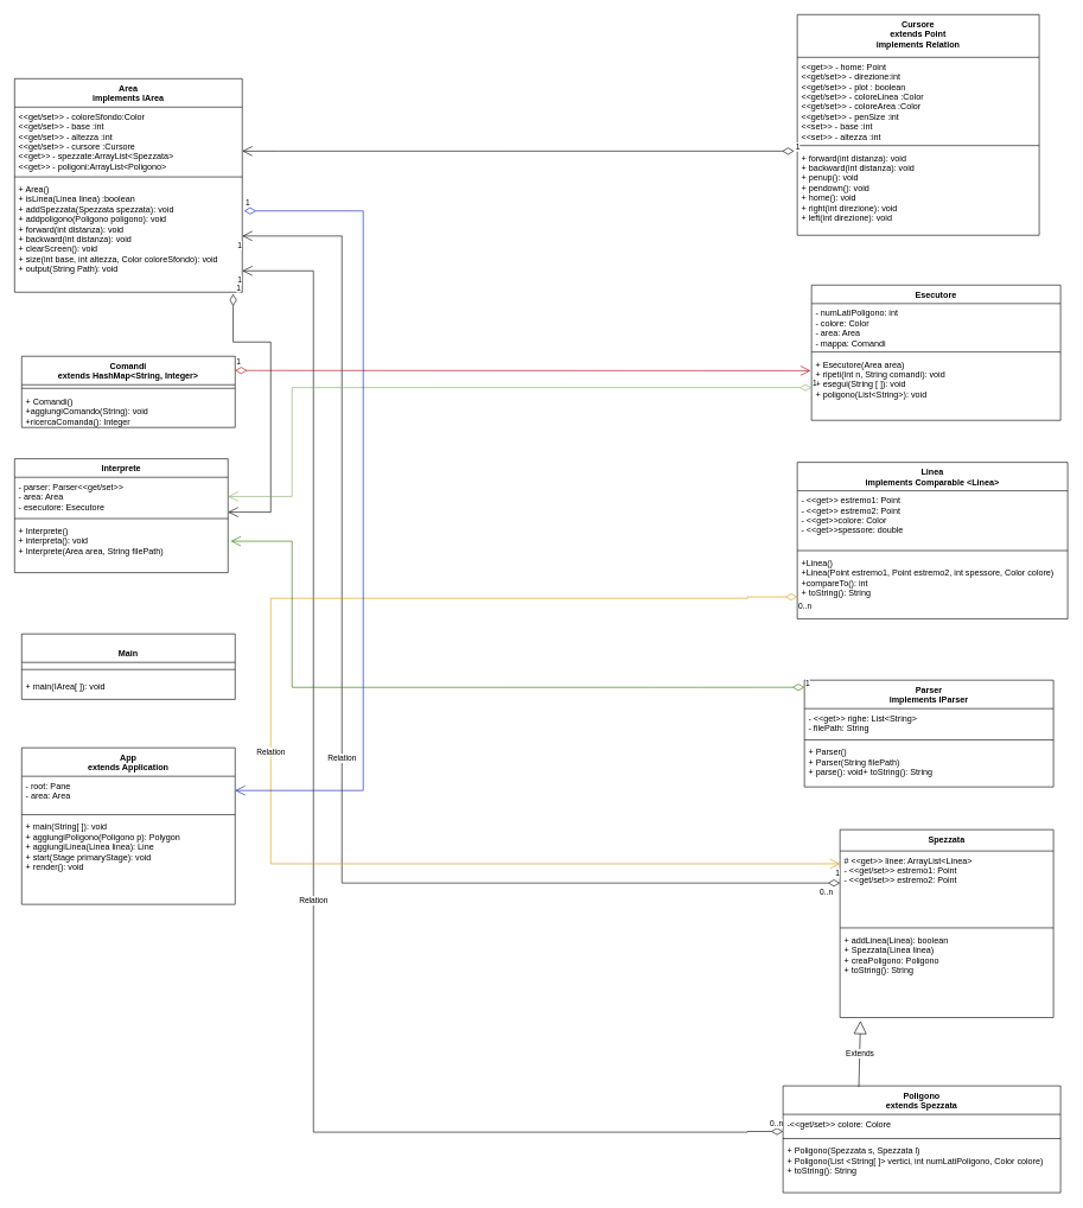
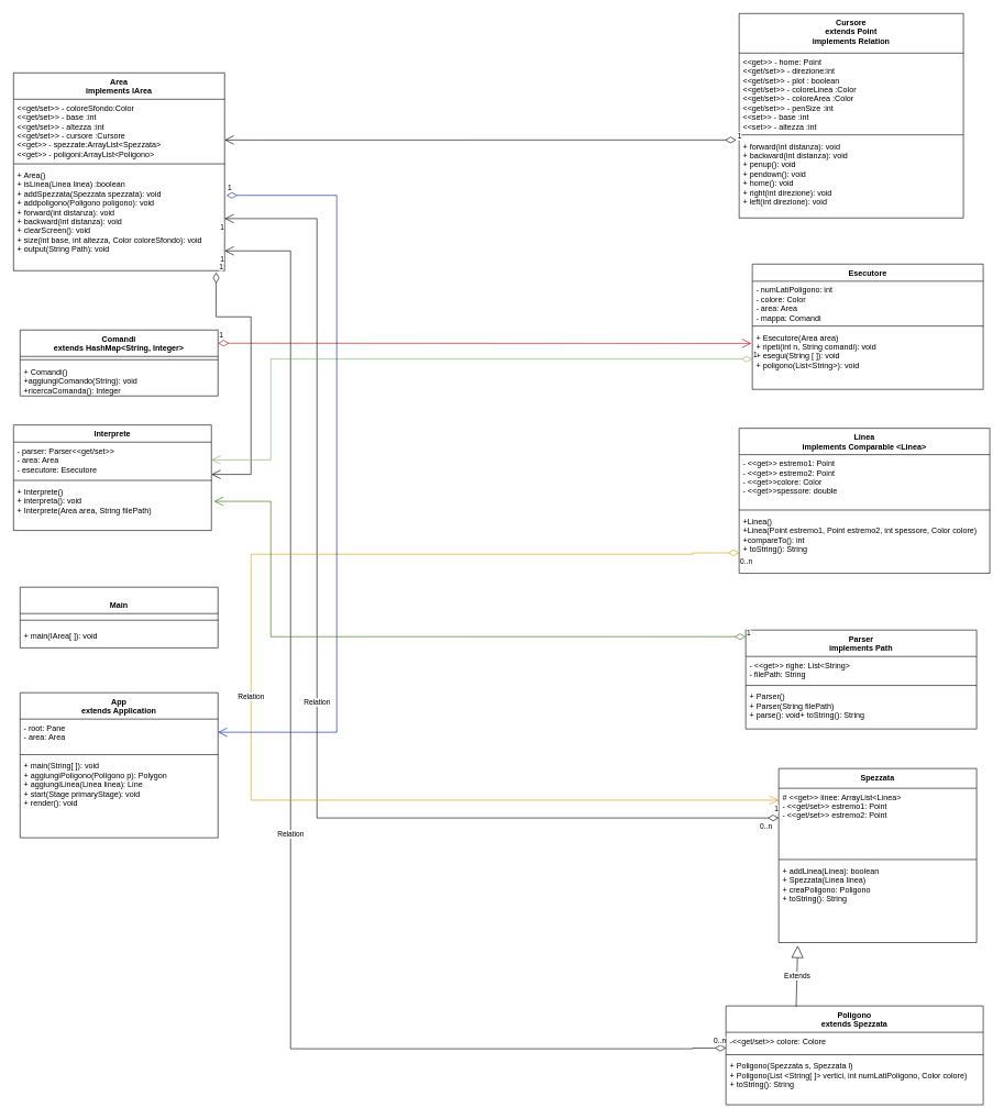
  <mxCell id="0" />
  <mxCell id="1" parent="0" />
  <mxCell id="2" value="Area&#10;implements IArea&#10;" style="swimlane;fontStyle=1;align=center;verticalAlign=top;childLayout=stackLayout;horizontal=1;startSize=40;horizontalStack=0;resizeParent=1;resizeParentMax=0;resizeLast=0;collapsible=1;marginBottom=0;" parent="1" vertex="1"><mxGeometry x="20" y="110" width="320" height="300" as="geometry" /></mxCell>
  <mxCell id="3" value="&lt;&lt;get/set&gt;&gt; - coloreSfondo:Color&#10;&lt;&lt;get/set&gt;&gt; - base :int&#10;&lt;&lt;get/set&gt;&gt; - altezza :int&#10;&lt;&lt;get/set&gt;&gt; - cursore :Cursore&#10;&lt;&lt;get&gt;&gt; - spezzate:ArrayList&lt;Spezzata&gt;&#10;&lt;&lt;get&gt;&gt; - poligoni:ArrayList&lt;Poligono&gt;" style="text;strokeColor=none;fillColor=none;align=left;verticalAlign=top;spacingLeft=4;spacingRight=4;overflow=hidden;rotatable=0;points=[[0,0.5],[1,0.5]];portConstraint=eastwest;" parent="2" vertex="1"><mxGeometry y="40" width="320" height="94" as="geometry" /></mxCell>
  <mxCell id="4" value="" style="line;strokeWidth=1;fillColor=none;align=left;verticalAlign=middle;spacingTop=-1;spacingLeft=3;spacingRight=3;rotatable=0;labelPosition=right;points=[];portConstraint=eastwest;" parent="2" vertex="1"><mxGeometry y="134" width="320" height="8" as="geometry" /></mxCell>
  <mxCell id="5" value="+ Area()&#10;+ isLinea(Linea linea) :boolean&#10;+ addSpezzata(Spezzata spezzata): void&#10;+ addpoligono(Poligono poligono): void&#10;+ forward(int distanza): void&#10;+ backward(int distanza): void&#10;+ clearScreen(): void&#10;+ size(int base, int altezza, Color coloreSfondo): void&#10;+ output(String Path): void&#10;&#10;" style="text;strokeColor=none;fillColor=none;align=left;verticalAlign=top;spacingLeft=4;spacingRight=4;overflow=hidden;rotatable=0;points=[[0,0.5],[1,0.5]];portConstraint=eastwest;" parent="2" vertex="1"><mxGeometry y="142" width="320" height="158" as="geometry" /></mxCell>
  <mxCell id="6" value="Cursore&#10;extends Point&#10;implements Relation" style="swimlane;fontStyle=1;align=center;verticalAlign=top;childLayout=stackLayout;horizontal=1;startSize=60;horizontalStack=0;resizeParent=1;resizeParentMax=0;resizeLast=0;collapsible=1;marginBottom=0;" parent="1" vertex="1"><mxGeometry x="1120" y="20" width="340" height="310" as="geometry" /></mxCell>
  <mxCell id="7" value="&lt;&lt;get&gt;&gt; - home: Point&#10;&lt;&lt;get/set&gt;&gt; - direzione:int&#10;&lt;&lt;get/set&gt;&gt; - plot : boolean&#10;&lt;&lt;get/set&gt;&gt; - coloreLinea :Color&#10;&lt;&lt;get/set&gt;&gt; - coloreArea :Color&#10;&lt;&lt;get/set&gt;&gt; - penSize :int&#10;&lt;&lt;set&gt;&gt; - base :int&#10;&lt;&lt;set&gt;&gt; - altezza :int" style="text;strokeColor=none;fillColor=none;align=left;verticalAlign=top;spacingLeft=4;spacingRight=4;overflow=hidden;rotatable=0;points=[[0,0.5],[1,0.5]];portConstraint=eastwest;" parent="6" vertex="1"><mxGeometry y="60" width="340" height="120" as="geometry" /></mxCell>
  <mxCell id="8" value="" style="line;strokeWidth=1;fillColor=none;align=left;verticalAlign=middle;spacingTop=-1;spacingLeft=3;spacingRight=3;rotatable=0;labelPosition=right;points=[];portConstraint=eastwest;" parent="6" vertex="1"><mxGeometry y="180" width="340" height="8" as="geometry" /></mxCell>
  <mxCell id="9" value="+ forward(int distanza): void&#10;+ backward(int distanza): void&#10;+ penup(): void&#10;+ pendown(): void&#10;+ home(): void&#10;+ right(int direzione): void&#10;+ left(int direzione): void&#10;" style="text;strokeColor=none;fillColor=none;align=left;verticalAlign=top;spacingLeft=4;spacingRight=4;overflow=hidden;rotatable=0;points=[[0,0.5],[1,0.5]];portConstraint=eastwest;" parent="6" vertex="1"><mxGeometry y="188" width="340" height="122" as="geometry" /></mxCell>
  <mxCell id="10" value="1" style="endArrow=open;html=1;endSize=12;startArrow=diamondThin;startSize=14;startFill=0;edgeStyle=orthogonalEdgeStyle;align=left;verticalAlign=bottom;rounded=0;exitX=-0.013;exitY=0.031;exitDx=0;exitDy=0;exitPerimeter=0;" parent="1" source="9" target="3" edge="1"><mxGeometry x="-1" y="3" relative="1" as="geometry"><mxPoint x="560" y="220" as="sourcePoint" /><mxPoint x="530" y="310" as="targetPoint" /><Array as="points"><mxPoint x="390" y="212" /><mxPoint x="390" y="212" /></Array></mxGeometry></mxCell>
  <mxCell id="11" value="Comandi&#10;extends HashMap&lt;String, Integer&gt;" style="swimlane;fontStyle=1;align=center;verticalAlign=top;childLayout=stackLayout;horizontal=1;startSize=40;horizontalStack=0;resizeParent=1;resizeParentMax=0;resizeLast=0;collapsible=1;marginBottom=0;" parent="1" vertex="1"><mxGeometry x="30" y="500" width="300" height="100" as="geometry" /></mxCell>
  <mxCell id="12" value="" style="line;strokeWidth=1;fillColor=none;align=left;verticalAlign=middle;spacingTop=-1;spacingLeft=3;spacingRight=3;rotatable=0;labelPosition=right;points=[];portConstraint=eastwest;" parent="11" vertex="1"><mxGeometry y="40" width="300" height="10" as="geometry" /></mxCell>
  <mxCell id="13" value="+ Comandi()&#10;+aggiungiComando(String): void&#10;+ricercaComanda(): Integer &#10;" style="text;strokeColor=none;fillColor=none;align=left;verticalAlign=top;spacingLeft=4;spacingRight=4;overflow=hidden;rotatable=0;points=[[0,0.5],[1,0.5]];portConstraint=eastwest;" parent="11" vertex="1"><mxGeometry y="50" width="300" height="50" as="geometry" /></mxCell>
  <mxCell id="14" value="Esecutore" style="swimlane;fontStyle=1;align=center;verticalAlign=top;childLayout=stackLayout;horizontal=1;startSize=26;horizontalStack=0;resizeParent=1;resizeParentMax=0;resizeLast=0;collapsible=1;marginBottom=0;" parent="1" vertex="1"><mxGeometry x="1140" y="400" width="350" height="190" as="geometry" /></mxCell>
  <mxCell id="15" value="- numLatiPoligono: int&#10;- colore: Color&#10;- area: Area&#10;- mappa: Comandi&#10;" style="text;strokeColor=none;fillColor=none;align=left;verticalAlign=top;spacingLeft=4;spacingRight=4;overflow=hidden;rotatable=0;points=[[0,0.5],[1,0.5]];portConstraint=eastwest;" parent="14" vertex="1"><mxGeometry y="26" width="350" height="64" as="geometry" /></mxCell>
  <mxCell id="16" value="" style="line;strokeWidth=1;fillColor=none;align=left;verticalAlign=middle;spacingTop=-1;spacingLeft=3;spacingRight=3;rotatable=0;labelPosition=right;points=[];portConstraint=eastwest;" parent="14" vertex="1"><mxGeometry y="90" width="350" height="8" as="geometry" /></mxCell>
  <mxCell id="17" value="+ Esecutore(Area area)&#10;+ ripeti(int n, String comandi): void&#10;+ esegui(String [ ]): void&#10;+ poligono(List&lt;String&gt;): void&#10;" style="text;strokeColor=none;fillColor=none;align=left;verticalAlign=top;spacingLeft=4;spacingRight=4;overflow=hidden;rotatable=0;points=[[0,0.5],[1,0.5]];portConstraint=eastwest;" parent="14" vertex="1"><mxGeometry y="98" width="350" height="92" as="geometry" /></mxCell>
  <mxCell id="18" value="Interprete" style="swimlane;fontStyle=1;align=center;verticalAlign=top;childLayout=stackLayout;horizontal=1;startSize=26;horizontalStack=0;resizeParent=1;resizeParentMax=0;resizeLast=0;collapsible=1;marginBottom=0;" parent="1" vertex="1"><mxGeometry x="20" y="644" width="300" height="160" as="geometry" /></mxCell>
  <mxCell id="19" value="- parser: Parser&lt;&lt;get/set&gt;&gt;&#10;- area: Area&#10;- esecutore: Esecutore&#10;" style="text;strokeColor=none;fillColor=none;align=left;verticalAlign=top;spacingLeft=4;spacingRight=4;overflow=hidden;rotatable=0;points=[[0,0.5],[1,0.5]];portConstraint=eastwest;" parent="18" vertex="1"><mxGeometry y="26" width="300" height="54" as="geometry" /></mxCell>
  <mxCell id="20" value="" style="line;strokeWidth=1;fillColor=none;align=left;verticalAlign=middle;spacingTop=-1;spacingLeft=3;spacingRight=3;rotatable=0;labelPosition=right;points=[];portConstraint=eastwest;" parent="18" vertex="1"><mxGeometry y="80" width="300" height="8" as="geometry" /></mxCell>
  <mxCell id="21" value="+ Interprete()&#10;+ interpreta(): void&#10;+ Interprete(Area area, String filePath)&#10;" style="text;strokeColor=none;fillColor=none;align=left;verticalAlign=top;spacingLeft=4;spacingRight=4;overflow=hidden;rotatable=0;points=[[0,0.5],[1,0.5]];portConstraint=eastwest;" parent="18" vertex="1"><mxGeometry y="88" width="300" height="72" as="geometry" /></mxCell>
  <mxCell id="22" value="Linea&#10;implements Comparable &lt;Linea&gt;&#10;&#10;" style="swimlane;fontStyle=1;align=center;verticalAlign=top;childLayout=stackLayout;horizontal=1;startSize=40;horizontalStack=0;resizeParent=1;resizeParentMax=0;resizeLast=0;collapsible=1;marginBottom=0;" parent="1" vertex="1"><mxGeometry x="1120" y="649" width="380" height="220" as="geometry" /></mxCell>
  <mxCell id="23" value="- &lt;&lt;get&gt;&gt; estremo1: Point&#10;- &lt;&lt;get&gt;&gt; estremo2: Point&#10;- &lt;&lt;get&gt;&gt;colore: Color&#10;- &lt;&lt;get&gt;&gt;spessore: double&#10;&#10;" style="text;strokeColor=none;fillColor=none;align=left;verticalAlign=top;spacingLeft=4;spacingRight=4;overflow=hidden;rotatable=0;points=[[0,0.5],[1,0.5]];portConstraint=eastwest;" parent="22" vertex="1"><mxGeometry y="40" width="380" height="80" as="geometry" /></mxCell>
  <mxCell id="24" value="" style="line;strokeWidth=1;fillColor=none;align=left;verticalAlign=middle;spacingTop=-1;spacingLeft=3;spacingRight=3;rotatable=0;labelPosition=right;points=[];portConstraint=eastwest;" parent="22" vertex="1"><mxGeometry y="120" width="380" height="8" as="geometry" /></mxCell>
  <mxCell id="25" value="+Linea()&#10;+Linea(Point estremo1, Point estremo2, int spessore, Color colore)&#10;+compareTo(): int&#10;+ toString(): String&#10;" style="text;strokeColor=none;fillColor=none;align=left;verticalAlign=top;spacingLeft=4;spacingRight=4;overflow=hidden;rotatable=0;points=[[0,0.5],[1,0.5]];portConstraint=eastwest;" parent="22" vertex="1"><mxGeometry y="128" width="380" height="92" as="geometry" /></mxCell>
  <mxCell id="26" value="&#10;Main&#10;&#10;" style="swimlane;fontStyle=1;align=center;verticalAlign=top;childLayout=stackLayout;horizontal=1;startSize=40;horizontalStack=0;resizeParent=1;resizeParentMax=0;resizeLast=0;collapsible=1;marginBottom=0;" parent="1" vertex="1"><mxGeometry x="30" y="890" width="300" height="92" as="geometry" /></mxCell>
  <mxCell id="27" value="" style="line;strokeWidth=1;fillColor=none;align=left;verticalAlign=middle;spacingTop=-1;spacingLeft=3;spacingRight=3;rotatable=0;labelPosition=right;points=[];portConstraint=eastwest;" parent="26" vertex="1"><mxGeometry y="40" width="300" height="20" as="geometry" /></mxCell>
  <mxCell id="28" value="+ main(IArea[ ]): void" style="text;strokeColor=none;fillColor=none;align=left;verticalAlign=top;spacingLeft=4;spacingRight=4;overflow=hidden;rotatable=0;points=[[0,0.5],[1,0.5]];portConstraint=eastwest;" parent="26" vertex="1"><mxGeometry y="60" width="300" height="32" as="geometry" /></mxCell>
- <mxCell id="29" value="Parser&#10;implements IParser&#10;" style="swimlane;fontStyle=1;align=center;verticalAlign=top;childLayout=stackLayout;horizontal=1;startSize=40;horizontalStack=0;resizeParent=1;resizeParentMax=0;resizeLast=0;collapsible=1;marginBottom=0;" parent="1" vertex="1"><mxGeometry x="1130" y="955" width="350" height="150" as="geometry" /></mxCell>
+ <mxCell id="29" value="Parser&#10;implements Path&#10;" style="swimlane;fontStyle=1;align=center;verticalAlign=top;childLayout=stackLayout;horizontal=1;startSize=40;horizontalStack=0;resizeParent=1;resizeParentMax=0;resizeLast=0;collapsible=1;marginBottom=0;" parent="1" vertex="1"><mxGeometry x="1130" y="955" width="350" height="150" as="geometry" /></mxCell>
  <mxCell id="30" value="- &lt;&lt;get&gt;&gt; righe: List&lt;String&gt;&#10;- filePath: String&#10;" style="text;strokeColor=none;fillColor=none;align=left;verticalAlign=top;spacingLeft=4;spacingRight=4;overflow=hidden;rotatable=0;points=[[0,0.5],[1,0.5]];portConstraint=eastwest;" parent="29" vertex="1"><mxGeometry y="40" width="350" height="40" as="geometry" /></mxCell>
  <mxCell id="31" value="" style="line;strokeWidth=1;fillColor=none;align=left;verticalAlign=middle;spacingTop=-1;spacingLeft=3;spacingRight=3;rotatable=0;labelPosition=right;points=[];portConstraint=eastwest;" parent="29" vertex="1"><mxGeometry y="80" width="350" height="8" as="geometry" /></mxCell>
  <mxCell id="32" value="+ Parser()&#10;+ Parser(String filePath)&#10;+ parse(): void+ toString(): String&#10;" style="text;strokeColor=none;fillColor=none;align=left;verticalAlign=top;spacingLeft=4;spacingRight=4;overflow=hidden;rotatable=0;points=[[0,0.5],[1,0.5]];portConstraint=eastwest;" parent="29" vertex="1"><mxGeometry y="88" width="350" height="62" as="geometry" /></mxCell>
  <mxCell id="33" value="Poligono&#10;extends Spezzata&#10;&#10;" style="swimlane;fontStyle=1;align=center;verticalAlign=top;childLayout=stackLayout;horizontal=1;startSize=40;horizontalStack=0;resizeParent=1;resizeParentMax=0;resizeLast=0;collapsible=1;marginBottom=0;" parent="1" vertex="1"><mxGeometry x="1100" y="1525" width="390" height="150" as="geometry" /></mxCell>
  <mxCell id="34" value="-&lt;&lt;get/set&gt;&gt; colore: Colore" style="text;strokeColor=none;fillColor=none;align=left;verticalAlign=top;spacingLeft=4;spacingRight=4;overflow=hidden;rotatable=0;points=[[0,0.5],[1,0.5]];portConstraint=eastwest;" parent="33" vertex="1"><mxGeometry y="40" width="390" height="30" as="geometry" /></mxCell>
  <mxCell id="35" value="" style="line;strokeWidth=1;fillColor=none;align=left;verticalAlign=middle;spacingTop=-1;spacingLeft=3;spacingRight=3;rotatable=0;labelPosition=right;points=[];portConstraint=eastwest;" parent="33" vertex="1"><mxGeometry y="70" width="390" height="8" as="geometry" /></mxCell>
  <mxCell id="36" value="+ Poligono(Spezzata s, Spezzata l)&#10;+ Poligono(List &lt;String[ ]&gt; vertici, int numLatiPoligono, Color colore)&#10;+ toString(): String &#10;&#10;&#10;" style="text;strokeColor=none;fillColor=none;align=left;verticalAlign=top;spacingLeft=4;spacingRight=4;overflow=hidden;rotatable=0;points=[[0,0.5],[1,0.5]];portConstraint=eastwest;" parent="33" vertex="1"><mxGeometry y="78" width="390" height="72" as="geometry" /></mxCell>
  <mxCell id="37" value="Spezzata" style="swimlane;fontStyle=1;align=center;verticalAlign=top;childLayout=stackLayout;horizontal=1;startSize=30;horizontalStack=0;resizeParent=1;resizeParentMax=0;resizeLast=0;collapsible=1;marginBottom=0;" parent="1" vertex="1"><mxGeometry x="1180" y="1165" width="300" height="264" as="geometry" /></mxCell>
  <mxCell id="38" value="# &lt;&lt;get&gt;&gt; linee: ArrayList&lt;Linea&gt;&#10;- &lt;&lt;get/set&gt;&gt; estremo1: Point&#10;- &lt;&lt;get/set&gt;&gt; estremo2: Point&#10;&#10;&#10;" style="text;strokeColor=none;fillColor=none;align=left;verticalAlign=top;spacingLeft=4;spacingRight=4;overflow=hidden;rotatable=0;points=[[0,0.5],[1,0.5]];portConstraint=eastwest;" parent="37" vertex="1"><mxGeometry y="30" width="300" height="104" as="geometry" /></mxCell>
  <mxCell id="39" value="" style="line;strokeWidth=1;fillColor=none;align=left;verticalAlign=middle;spacingTop=-1;spacingLeft=3;spacingRight=3;rotatable=0;labelPosition=right;points=[];portConstraint=eastwest;" parent="37" vertex="1"><mxGeometry y="134" width="300" height="8" as="geometry" /></mxCell>
  <mxCell id="40" value="+ addLinea(Linea): boolean&#10;+ Spezzata(Linea linea)&#10;+ creaPoligono: Poligono&#10;+ toString(): String&#10;" style="text;strokeColor=none;fillColor=none;align=left;verticalAlign=top;spacingLeft=4;spacingRight=4;overflow=hidden;rotatable=0;points=[[0,0.5],[1,0.5]];portConstraint=eastwest;" parent="37" vertex="1"><mxGeometry y="142" width="300" height="122" as="geometry" /></mxCell>
  <mxCell id="41" value="App&#10;extends Application&#10;" style="swimlane;fontStyle=1;align=center;verticalAlign=top;childLayout=stackLayout;horizontal=1;startSize=40;horizontalStack=0;resizeParent=1;resizeParentMax=0;resizeLast=0;collapsible=1;marginBottom=0;" parent="1" vertex="1"><mxGeometry x="30" y="1050" width="300" height="220" as="geometry" /></mxCell>
  <mxCell id="42" value="- root: Pane&#10;- area: Area&#10;&#10;&#10;" style="text;strokeColor=none;fillColor=none;align=left;verticalAlign=top;spacingLeft=4;spacingRight=4;overflow=hidden;rotatable=0;points=[[0,0.5],[1,0.5]];portConstraint=eastwest;" parent="41" vertex="1"><mxGeometry y="40" width="300" height="50" as="geometry" /></mxCell>
  <mxCell id="43" value="" style="line;strokeWidth=1;fillColor=none;align=left;verticalAlign=middle;spacingTop=-1;spacingLeft=3;spacingRight=3;rotatable=0;labelPosition=right;points=[];portConstraint=eastwest;" parent="41" vertex="1"><mxGeometry y="90" width="300" height="8" as="geometry" /></mxCell>
  <mxCell id="44" value="+ main(String[ ]): void&#10;+ aggiungiPoligono(Poligono p): Polygon&#10;+ aggiungiLinea(Linea linea): Line&#10;+ start(Stage primaryStage): void&#10;+ render(): void&#10;" style="text;strokeColor=none;fillColor=none;align=left;verticalAlign=top;spacingLeft=4;spacingRight=4;overflow=hidden;rotatable=0;points=[[0,0.5],[1,0.5]];portConstraint=eastwest;" parent="41" vertex="1"><mxGeometry y="98" width="300" height="122" as="geometry" /></mxCell>
  <mxCell id="45" value="Relation" style="endArrow=open;html=1;endSize=12;startArrow=diamondThin;startSize=14;startFill=0;edgeStyle=orthogonalEdgeStyle;rounded=0;" edge="1" parent="1" source="38" target="5"><mxGeometry relative="1" as="geometry"><mxPoint x="510" y="360" as="sourcePoint" /><mxPoint x="360" y="290" as="targetPoint" /><Array as="points"><mxPoint x="480" y="1240" /><mxPoint x="480" y="331" /></Array></mxGeometry></mxCell>
  <mxCell id="46" value="0..n" style="edgeLabel;resizable=0;html=1;align=left;verticalAlign=top;" connectable="0" vertex="1" parent="45"><mxGeometry x="-1" relative="1" as="geometry"><mxPoint x="-30" as="offset" /></mxGeometry></mxCell>
  <mxCell id="47" value="1" style="edgeLabel;resizable=0;html=1;align=right;verticalAlign=top;" connectable="0" vertex="1" parent="45"><mxGeometry x="1" relative="1" as="geometry" /></mxCell>
  <mxCell id="48" value="Relation" style="endArrow=open;html=1;endSize=12;startArrow=diamondThin;startSize=14;startFill=0;edgeStyle=orthogonalEdgeStyle;rounded=0;exitX=0;exitY=0.8;exitDx=0;exitDy=0;exitPerimeter=0;entryX=1;entryY=0.81;entryDx=0;entryDy=0;entryPerimeter=0;" edge="1" parent="1" source="34" target="5"><mxGeometry relative="1" as="geometry"><mxPoint x="510" y="1584" as="sourcePoint" /><mxPoint x="360" y="380" as="targetPoint" /><Array as="points"><mxPoint x="1050" y="1589" /><mxPoint x="440" y="1590" /><mxPoint x="440" y="380" /></Array></mxGeometry></mxCell>
  <mxCell id="49" value="0..n" style="edgeLabel;resizable=0;html=1;align=left;verticalAlign=top;" connectable="0" vertex="1" parent="48"><mxGeometry x="-1" relative="1" as="geometry"><mxPoint x="-20" y="-24" as="offset" /></mxGeometry></mxCell>
  <mxCell id="50" value="1" style="edgeLabel;resizable=0;html=1;align=right;verticalAlign=top;" connectable="0" vertex="1" parent="48"><mxGeometry x="1" relative="1" as="geometry" /></mxCell>
  <mxCell id="51" value="Extends" style="endArrow=block;endSize=16;endFill=0;html=1;rounded=0;entryX=0.096;entryY=1.038;entryDx=0;entryDy=0;exitX=0.273;exitY=0.009;exitDx=0;exitDy=0;exitPerimeter=0;entryPerimeter=0;" edge="1" parent="1" source="33" target="40"><mxGeometry width="160" relative="1" as="geometry"><mxPoint x="410" y="1220" as="sourcePoint" /><mxPoint x="480" y="1340" as="targetPoint" /><Array as="points" /></mxGeometry></mxCell>
  <mxCell id="52" value="1" style="endArrow=open;html=1;endSize=12;startArrow=diamondThin;startSize=14;startFill=0;edgeStyle=orthogonalEdgeStyle;align=left;verticalAlign=bottom;rounded=0;exitX=0.96;exitY=1.016;exitDx=0;exitDy=0;exitPerimeter=0;entryX=1;entryY=0.907;entryDx=0;entryDy=0;entryPerimeter=0;" edge="1" parent="1" source="5" target="19"><mxGeometry x="-1" y="3" relative="1" as="geometry"><mxPoint x="260" y="440" as="sourcePoint" /><mxPoint x="390" y="720" as="targetPoint" /><Array as="points"><mxPoint x="327" y="480" /><mxPoint x="380" y="480" /><mxPoint x="380" y="719" /></Array></mxGeometry></mxCell>
  <mxCell id="53" value="1" style="endArrow=open;html=1;endSize=12;startArrow=diamondThin;startSize=14;startFill=0;edgeStyle=orthogonalEdgeStyle;align=left;verticalAlign=bottom;rounded=0;fillColor=#e51400;strokeColor=#B20000;entryX=-0.004;entryY=0.242;entryDx=0;entryDy=0;entryPerimeter=0;" edge="1" parent="1" target="17"><mxGeometry x="-1" y="3" relative="1" as="geometry"><mxPoint x="330" y="520" as="sourcePoint" /><mxPoint x="1110" y="520" as="targetPoint" /><Array as="points"><mxPoint x="360" y="520" /></Array></mxGeometry></mxCell>
  <mxCell id="54" value="1" style="endArrow=open;html=1;endSize=12;startArrow=diamondThin;startSize=14;startFill=0;edgeStyle=orthogonalEdgeStyle;align=left;verticalAlign=bottom;rounded=0;exitX=0;exitY=0.5;exitDx=0;exitDy=0;entryX=1;entryY=0.5;entryDx=0;entryDy=0;fillColor=#d5e8d4;strokeColor=#82b366;gradientColor=#97d077;" edge="1" parent="1" source="17" target="19"><mxGeometry x="-1" y="3" relative="1" as="geometry"><mxPoint x="260" y="690" as="sourcePoint" /><mxPoint x="420" y="690" as="targetPoint" /><Array as="points"><mxPoint x="410" y="544" /><mxPoint x="410" y="697" /></Array></mxGeometry></mxCell>
  <mxCell id="55" value="Relation" style="endArrow=open;html=1;endSize=12;startArrow=diamondThin;startSize=14;startFill=0;edgeStyle=orthogonalEdgeStyle;rounded=0;fillColor=#ffcd28;gradientColor=#ffa500;strokeColor=#d79b00;exitX=0;exitY=0.663;exitDx=0;exitDy=0;exitPerimeter=0;entryX=0;entryY=0.173;entryDx=0;entryDy=0;entryPerimeter=0;" edge="1" parent="1" source="25" target="38"><mxGeometry relative="1" as="geometry"><mxPoint x="1080" y="840" as="sourcePoint" /><mxPoint x="1170" y="1213" as="targetPoint" /><Array as="points"><mxPoint x="1050" y="838" /><mxPoint x="1050" y="840" /><mxPoint x="380" y="840" /><mxPoint x="380" y="1213" /></Array></mxGeometry></mxCell>
  <mxCell id="56" value="0..n" style="edgeLabel;resizable=0;html=1;align=left;verticalAlign=top;" connectable="0" vertex="1" parent="55"><mxGeometry x="-1" relative="1" as="geometry" /></mxCell>
  <mxCell id="57" value="1" style="edgeLabel;resizable=0;html=1;align=right;verticalAlign=top;" connectable="0" vertex="1" parent="55"><mxGeometry x="1" relative="1" as="geometry" /></mxCell>
  <mxCell id="58" value="1" style="endArrow=open;html=1;endSize=12;startArrow=diamondThin;startSize=14;startFill=0;edgeStyle=orthogonalEdgeStyle;align=left;verticalAlign=bottom;rounded=0;exitX=1.008;exitY=0.277;exitDx=0;exitDy=0;exitPerimeter=0;fillColor=#0050ef;strokeColor=#001DBC;" edge="1" parent="1" source="5"><mxGeometry x="-1" y="3" relative="1" as="geometry"><mxPoint x="260" y="690" as="sourcePoint" /><mxPoint x="330" y="1110" as="targetPoint" /><Array as="points"><mxPoint x="510" y="296" /><mxPoint x="510" y="1110" /></Array></mxGeometry></mxCell>
  <mxCell id="59" value="1" style="endArrow=open;html=1;endSize=12;startArrow=diamondThin;startSize=14;startFill=0;edgeStyle=orthogonalEdgeStyle;align=left;verticalAlign=bottom;rounded=0;exitX=0;exitY=0.067;exitDx=0;exitDy=0;exitPerimeter=0;entryX=1.013;entryY=0.386;entryDx=0;entryDy=0;entryPerimeter=0;fillColor=#60a917;strokeColor=#2D7600;" edge="1" parent="1" source="29" target="21"><mxGeometry x="-1" y="3" relative="1" as="geometry"><mxPoint x="260" y="790" as="sourcePoint" /><mxPoint x="400" y="760" as="targetPoint" /><Array as="points"><mxPoint x="410" y="965" /><mxPoint x="410" y="760" /></Array></mxGeometry></mxCell>
